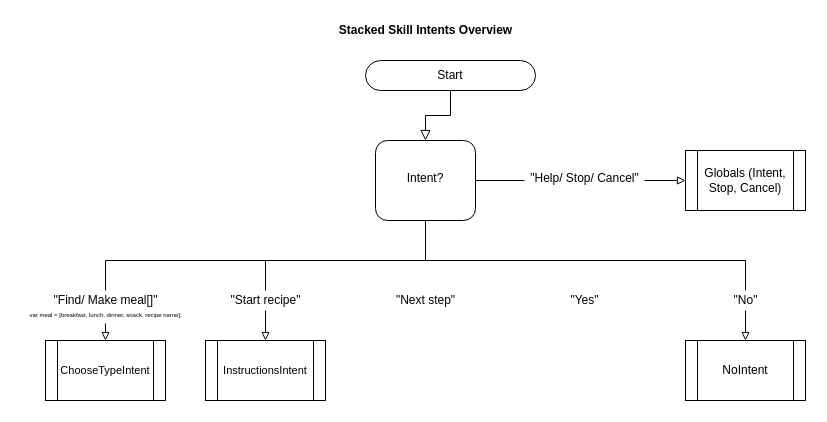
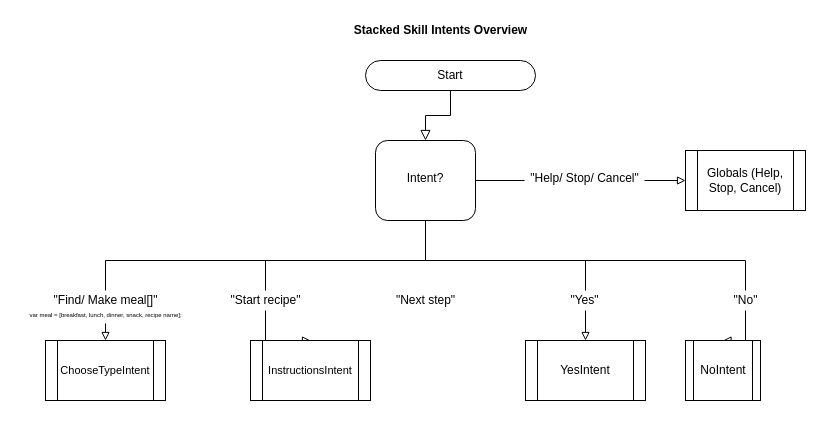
  <mxCell id="0" />
  <mxCell id="1" parent="0" />
  <mxCell id="2" value="" style="rounded=0;html=1;jettySize=auto;orthogonalLoop=1;fontSize=11;endArrow=block;endFill=0;endSize=8;strokeWidth=1;shadow=0;labelBackgroundColor=none;edgeStyle=orthogonalEdgeStyle;" parent="1" source="3" target="9" edge="1"><mxGeometry relative="1" as="geometry" /></mxCell>
  <mxCell id="3" value="Start" style="rounded=1;whiteSpace=wrap;html=1;fontSize=12;glass=0;strokeWidth=1;shadow=0;arcSize=50;" parent="1" vertex="1"><mxGeometry x="365" y="60" width="170" height="30" as="geometry" /></mxCell>
  <mxCell id="4" style="edgeStyle=orthogonalEdgeStyle;rounded=0;orthogonalLoop=1;jettySize=auto;html=1;exitX=0.5;exitY=1;exitDx=0;exitDy=0;endArrow=block;endFill=0;" edge="1" parent="1" source="9" target="12"><mxGeometry relative="1" as="geometry"><Array as="points"><mxPoint x="425" y="260" /><mxPoint x="105" y="260" /></Array></mxGeometry></mxCell>
  <mxCell id="5" style="edgeStyle=orthogonalEdgeStyle;rounded=0;orthogonalLoop=1;jettySize=auto;html=1;exitX=0.5;exitY=1;exitDx=0;exitDy=0;entryX=0.5;entryY=0;entryDx=0;entryDy=0;endArrow=block;endFill=0;" edge="1" parent="1" source="9" target="11"><mxGeometry relative="1" as="geometry"><Array as="points"><mxPoint x="425" y="260" /><mxPoint x="265" y="260" /></Array></mxGeometry></mxCell>
+ <mxCell id="6" style="edgeStyle=orthogonalEdgeStyle;rounded=0;orthogonalLoop=1;jettySize=auto;html=1;exitX=0.5;exitY=1;exitDx=0;exitDy=0;entryX=0.5;entryY=0;entryDx=0;entryDy=0;endArrow=block;endFill=0;" edge="1" parent="1" source="9" target="14"><mxGeometry relative="1" as="geometry"><Array as="points"><mxPoint x="425" y="260" /><mxPoint x="585" y="260" /></Array></mxGeometry></mxCell>
  <mxCell id="7" style="edgeStyle=orthogonalEdgeStyle;rounded=0;orthogonalLoop=1;jettySize=auto;html=1;exitX=0.5;exitY=1;exitDx=0;exitDy=0;entryX=0.5;entryY=0;entryDx=0;entryDy=0;endArrow=block;endFill=0;" edge="1" parent="1" source="9" target="15"><mxGeometry relative="1" as="geometry"><Array as="points"><mxPoint x="425" y="260" /><mxPoint x="745" y="260" /></Array></mxGeometry></mxCell>
  <mxCell id="8" style="edgeStyle=orthogonalEdgeStyle;rounded=0;orthogonalLoop=1;jettySize=auto;html=1;exitX=1;exitY=0.5;exitDx=0;exitDy=0;entryX=0;entryY=0.5;entryDx=0;entryDy=0;endArrow=block;endFill=0;" edge="1" parent="1" source="9" target="13"><mxGeometry relative="1" as="geometry" /></mxCell>
  <mxCell id="9" value="Intent?" style="whiteSpace=wrap;html=1;shadow=0;fontFamily=Helvetica;fontSize=12;align=center;strokeWidth=1;spacing=6;spacingTop=-4;rounded=1;" parent="1" vertex="1"><mxGeometry x="375" y="140" width="100" height="80" as="geometry" /></mxCell>
- <mxCell id="10" value="&lt;b&gt;Stacked Skill Intents Overview&lt;/b&gt;" style="text;html=1;align=center;verticalAlign=middle;resizable=0;points=[];autosize=1;" vertex="1" parent="1"><mxGeometry x="330" y="20" width="190" height="20" as="geometry" /></mxCell>
- <mxCell id="11" value="&lt;font style=&quot;font-size: 11px&quot;&gt;InstructionsIntent&lt;/font&gt;" style="shape=process;whiteSpace=wrap;html=1;backgroundOutline=1;" vertex="1" parent="1"><mxGeometry x="205" y="340" width="120" height="60" as="geometry" /></mxCell>
+ <mxCell id="10" value="&lt;b&gt;Stacked Skill Intents Overview&lt;/b&gt;" style="text;html=1;align=center;verticalAlign=middle;resizable=0;points=[];autosize=1;" vertex="1" parent="1"><mxGeometry x="345" y="20" width="190" height="20" as="geometry" /></mxCell>
+ <mxCell id="11" value="&lt;font style=&quot;font-size: 11px&quot;&gt;InstructionsIntent&lt;/font&gt;" style="shape=process;whiteSpace=wrap;html=1;backgroundOutline=1;" vertex="1" parent="1"><mxGeometry x="250" y="340" width="120" height="60" as="geometry" /></mxCell>
  <mxCell id="12" value="&lt;font style=&quot;font-size: 11px&quot;&gt;ChooseTypeIntent&lt;/font&gt;" style="shape=process;whiteSpace=wrap;html=1;backgroundOutline=1;" vertex="1" parent="1"><mxGeometry x="45" y="340" width="120" height="60" as="geometry" /></mxCell>
- <mxCell id="13" value="Globals (Intent, Stop, Cancel)" style="shape=process;whiteSpace=wrap;html=1;backgroundOutline=1;" vertex="1" parent="1"><mxGeometry x="685" y="150" width="120" height="60" as="geometry" /></mxCell>
- <mxCell id="15" value="NoIntent" style="shape=process;whiteSpace=wrap;html=1;backgroundOutline=1;" vertex="1" parent="1"><mxGeometry x="685" y="340" width="120" height="60" as="geometry" /></mxCell>
+ <mxCell id="13" value="Globals (Help, Stop, Cancel)" style="shape=process;whiteSpace=wrap;html=1;backgroundOutline=1;" vertex="1" parent="1"><mxGeometry x="685" y="150" width="120" height="60" as="geometry" /></mxCell>
+ <mxCell id="14" value="YesIntent" style="shape=process;whiteSpace=wrap;html=1;backgroundOutline=1;" vertex="1" parent="1"><mxGeometry x="525" y="340" width="120" height="60" as="geometry" /></mxCell>
+ <mxCell id="15" value="NoIntent" style="shape=process;whiteSpace=wrap;html=1;backgroundOutline=1;" vertex="1" parent="1"><mxGeometry x="685" y="340" width="75" height="60" as="geometry" /></mxCell>
  <mxCell id="16" value="&quot;Yes&quot;" style="text;html=1;align=center;verticalAlign=middle;resizable=0;points=[];autosize=1;fillColor=#ffffff;" vertex="1" parent="1"><mxGeometry x="564" y="290" width="40" height="20" as="geometry" /></mxCell>
  <mxCell id="17" value="&quot;No&quot;" style="text;html=1;align=center;verticalAlign=middle;resizable=0;points=[];autosize=1;fillColor=#ffffff;" vertex="1" parent="1"><mxGeometry x="725" y="290" width="40" height="20" as="geometry" /></mxCell>
  <mxCell id="18" value="&quot;Next step&quot;" style="text;html=1;align=center;verticalAlign=middle;resizable=0;points=[];autosize=1;fillColor=#ffffff;" vertex="1" parent="1"><mxGeometry x="390" y="290" width="70" height="20" as="geometry" /></mxCell>
  <mxCell id="19" value="&quot;Start recipe&quot;" style="text;html=1;align=center;verticalAlign=middle;resizable=0;points=[];autosize=1;fillColor=#ffffff;" vertex="1" parent="1"><mxGeometry x="220" y="290" width="90" height="20" as="geometry" /></mxCell>
  <mxCell id="20" value="&lt;font style=&quot;font-size: 6px&quot;&gt;var meal = [breakfast, lunch, dinner, snack, recipe name];&lt;/font&gt;" style="text;html=1;align=center;verticalAlign=middle;resizable=0;points=[];autosize=1;fillColor=#ffffff;" vertex="1" parent="1"><mxGeometry x="20" y="303" width="170" height="20" as="geometry" /></mxCell>
  <mxCell id="21" value="&quot;Find/ Make meal[]&quot;" style="text;html=1;align=center;verticalAlign=middle;resizable=0;points=[];autosize=1;fillColor=#ffffff;" vertex="1" parent="1"><mxGeometry x="45" y="290" width="120" height="20" as="geometry" /></mxCell>
  <mxCell id="22" value="&quot;Help/ Stop/ Cancel&quot;" style="text;html=1;align=center;verticalAlign=middle;resizable=0;points=[];autosize=1;fillColor=#ffffff;" vertex="1" parent="1"><mxGeometry x="524" y="168" width="120" height="20" as="geometry" /></mxCell>
